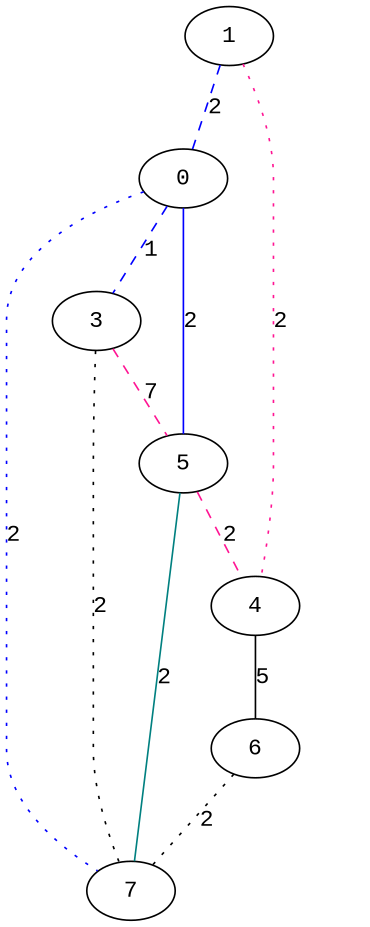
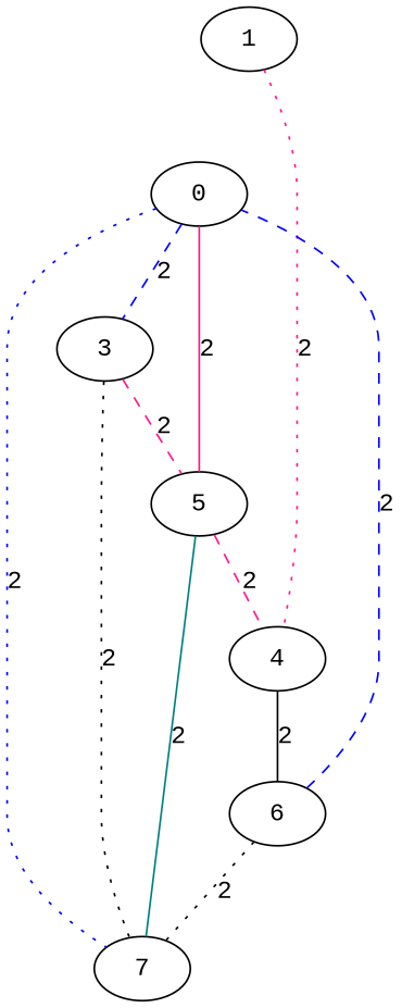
  graph {
    fontname="Liberation Mono"
    node [fontname="Liberation Mono"]
    edge [color=deeppink fontname="Liberation Mono" style=dashed]
    n1 [label=0]
    1
    4
    3
    5
    7
    6
-   n1 -- 3 [color=blue label=1]
-   n1 -- 5 [color=blue label=2 style=solid]
+   n1 -- 3 [color=blue label=2]
+   n1 -- 5 [label=2 style=solid]
    n1 -- 7 [color=blue label=2 style=dotted]
-   1 -- n1 [color=blue label=2]
+   6 -- n1 [color=blue label=2]
    1 -- 4 [label=2 style=dotted]
-   4 -- 6 [color=black label=5 style=solid]
-   3 -- 5 [label=7]
+   4 -- 6 [color=black label=2 style=solid]
+   3 -- 5 [label=2]
    3 -- 7 [color=black label=2 style=dotted]
    5 -- 4 [label=2]
    7 -- 5 [color=teal label=2 style=solid]
    6 -- 7 [color=black label=2 style=dotted]
  }
